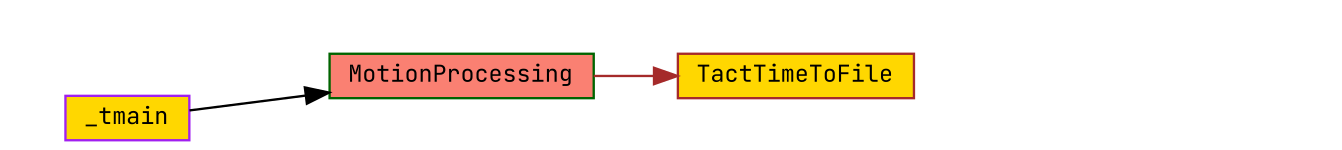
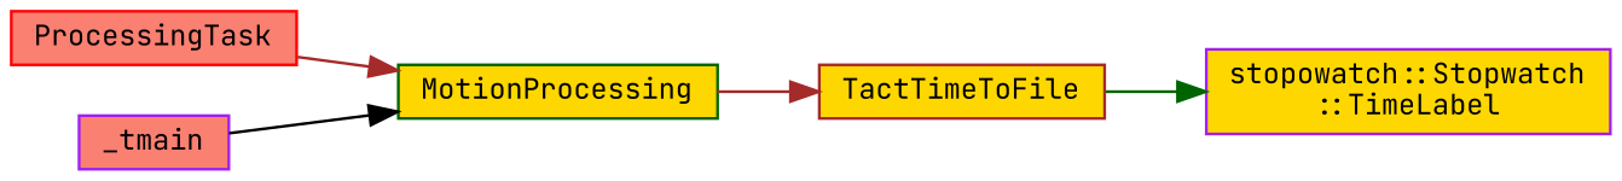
  digraph {
    fontname="JetBrains Mono"
    rankdir=RL
    node [color=purple fillcolor=gold fontname="JetBrains Mono" fontsize=10 shape=box style=filled]
    edge [color=brown dir=back fontname="JetBrains Mono" fontsize=10 labelfontname=Helvetica labelfontsize=10 style=solid]
+   n1 [fontcolor=black height=0.2 label="stopowatch::Stopwatch\l::TimeLabel" width=0.4]
    n2 [color=brown height=0.2 label=TactTimeToFile width=0.4]
-   n3 [color=darkgreen fillcolor=salmon height=0.2 label=MotionProcessing width=0.4]
-   n5 [height=0.2 label=_tmain width=0.4]
+   n3 [color=darkgreen height=0.2 label=MotionProcessing width=0.4]
+   n4 [color=red fillcolor=salmon height=0.2 label=ProcessingTask width=0.4]
+   n5 [fillcolor=salmon height=0.2 label=_tmain width=0.4]
+   n1 -> n2 [color=darkgreen]
    n2 -> n3
+   n3 -> n4
    n3 -> n5 [color=black]
  }
